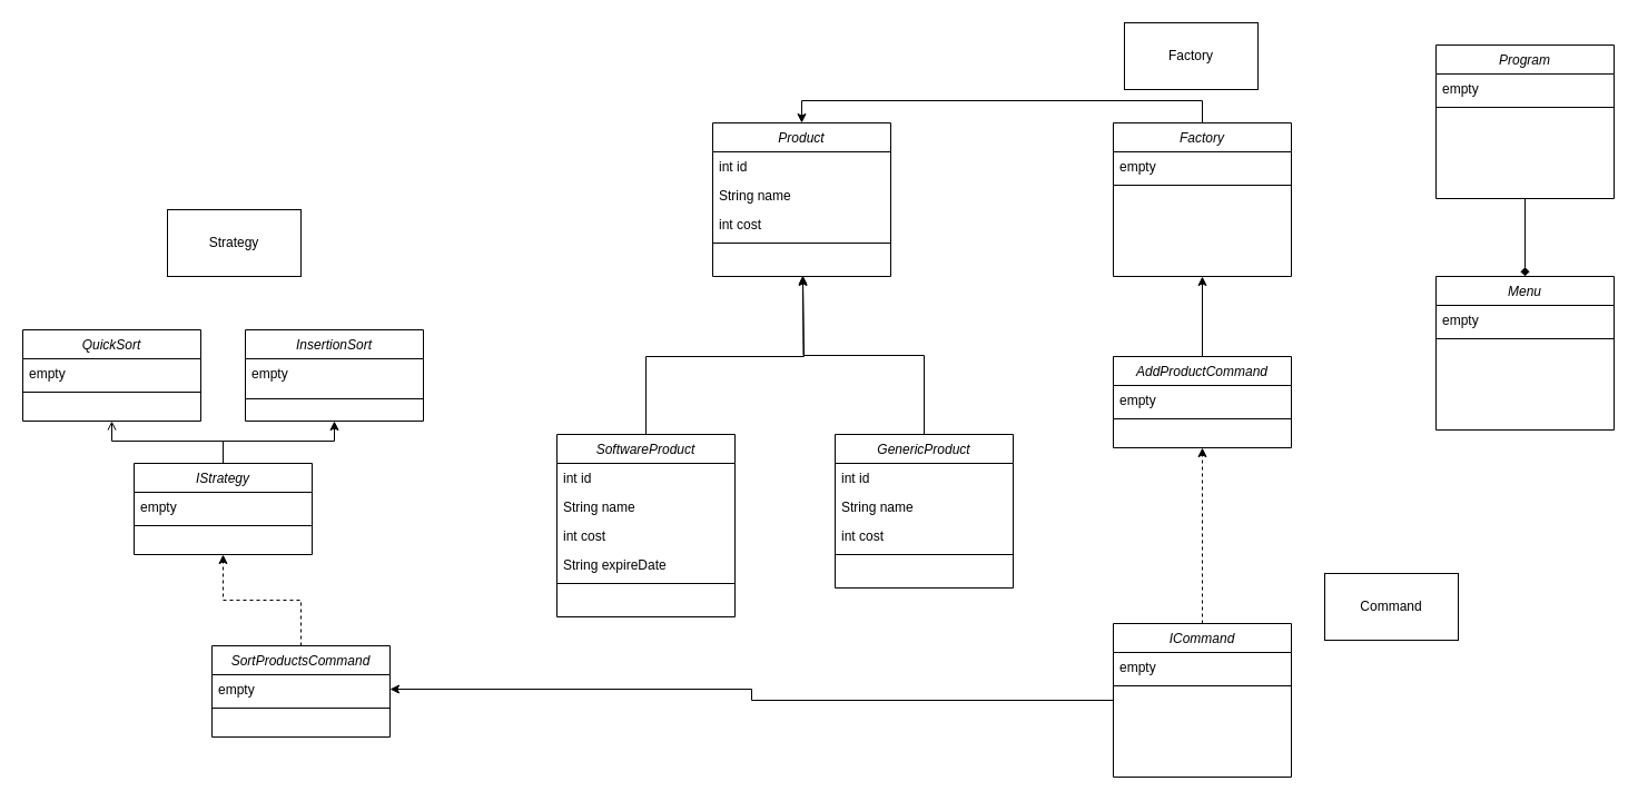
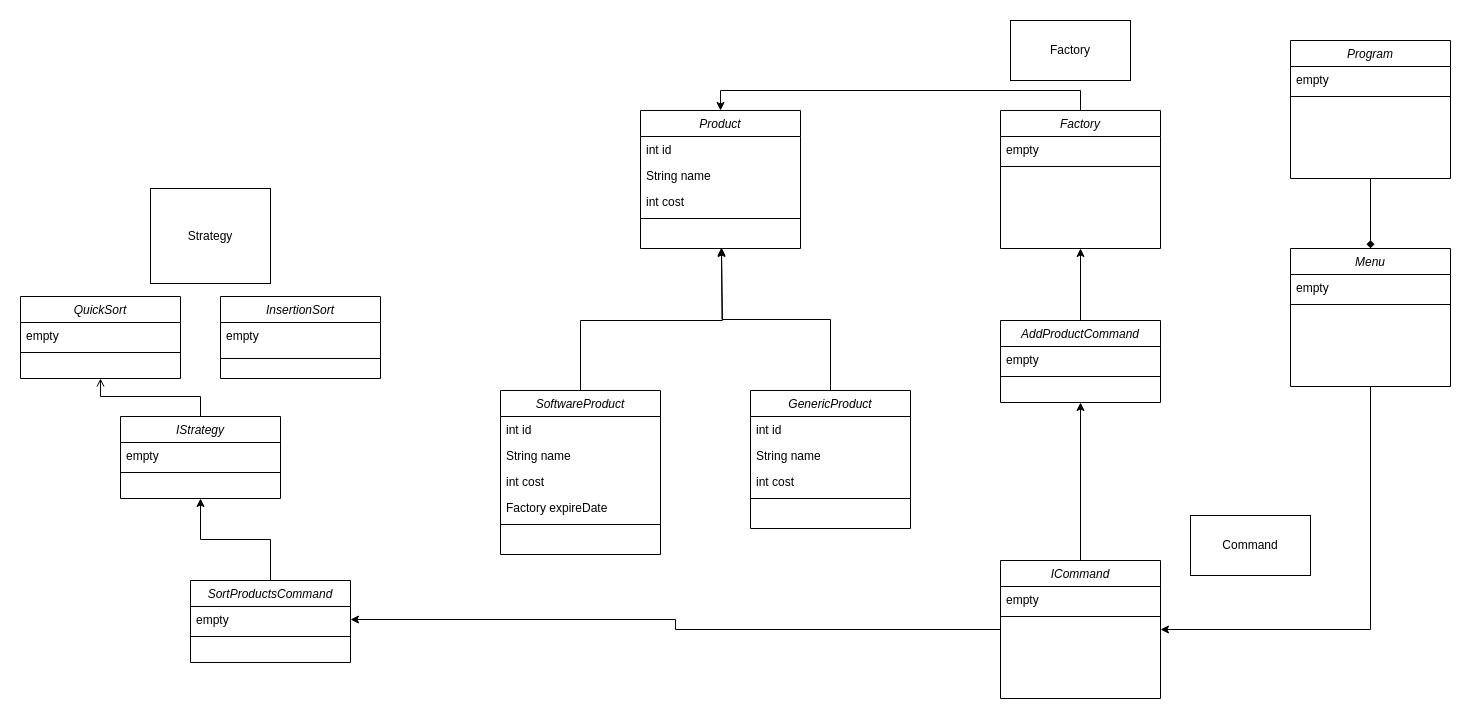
  <mxCell id="0" />
  <mxCell id="1" parent="0" />
  <mxCell id="2" value="Product" style="swimlane;fontStyle=2;align=center;verticalAlign=top;childLayout=stackLayout;horizontal=1;startSize=26;horizontalStack=0;resizeParent=1;resizeLast=0;collapsible=1;marginBottom=0;rounded=0;shadow=0;strokeWidth=1;" parent="1" vertex="1"><mxGeometry x="640" y="110" width="160" height="138" as="geometry"><mxRectangle x="230" y="140" width="160" height="26" as="alternateBounds" /></mxGeometry></mxCell>
  <mxCell id="3" value="int id" style="text;align=left;verticalAlign=top;spacingLeft=4;spacingRight=4;overflow=hidden;rotatable=0;points=[[0,0.5],[1,0.5]];portConstraint=eastwest;" parent="2" vertex="1"><mxGeometry y="26" width="160" height="26" as="geometry" /></mxCell>
  <mxCell id="4" value="String name" style="text;align=left;verticalAlign=top;spacingLeft=4;spacingRight=4;overflow=hidden;rotatable=0;points=[[0,0.5],[1,0.5]];portConstraint=eastwest;rounded=0;shadow=0;html=0;" parent="2" vertex="1"><mxGeometry y="52" width="160" height="26" as="geometry" /></mxCell>
  <mxCell id="5" value="int cost" style="text;align=left;verticalAlign=top;spacingLeft=4;spacingRight=4;overflow=hidden;rotatable=0;points=[[0,0.5],[1,0.5]];portConstraint=eastwest;rounded=0;shadow=0;html=0;" parent="2" vertex="1"><mxGeometry y="78" width="160" height="26" as="geometry" /></mxCell>
  <mxCell id="6" value="" style="line;html=1;strokeWidth=1;align=left;verticalAlign=middle;spacingTop=-1;spacingLeft=3;spacingRight=3;rotatable=0;labelPosition=right;points=[];portConstraint=eastwest;" parent="2" vertex="1"><mxGeometry y="104" width="160" height="8" as="geometry" /></mxCell>
  <mxCell id="7" style="edgeStyle=orthogonalEdgeStyle;rounded=0;orthogonalLoop=1;jettySize=auto;html=1;exitX=0.5;exitY=0;exitDx=0;exitDy=0;entryX=0.506;entryY=1;entryDx=0;entryDy=0;entryPerimeter=0;" edge="1" parent="1" source="8"><mxGeometry relative="1" as="geometry"><mxPoint x="720.96" y="248" as="targetPoint" /><Array as="points"><mxPoint x="580" y="320" /><mxPoint x="722" y="320" /></Array></mxGeometry></mxCell>
  <mxCell id="8" value="SoftwareProduct" style="swimlane;fontStyle=2;align=center;verticalAlign=top;childLayout=stackLayout;horizontal=1;startSize=26;horizontalStack=0;resizeParent=1;resizeLast=0;collapsible=1;marginBottom=0;rounded=0;shadow=0;strokeWidth=1;" vertex="1" parent="1"><mxGeometry x="500" y="390" width="160" height="164" as="geometry"><mxRectangle x="230" y="140" width="160" height="26" as="alternateBounds" /></mxGeometry></mxCell>
  <mxCell id="9" value="int id" style="text;align=left;verticalAlign=top;spacingLeft=4;spacingRight=4;overflow=hidden;rotatable=0;points=[[0,0.5],[1,0.5]];portConstraint=eastwest;" vertex="1" parent="8"><mxGeometry y="26" width="160" height="26" as="geometry" /></mxCell>
  <mxCell id="10" value="String name" style="text;align=left;verticalAlign=top;spacingLeft=4;spacingRight=4;overflow=hidden;rotatable=0;points=[[0,0.5],[1,0.5]];portConstraint=eastwest;rounded=0;shadow=0;html=0;" vertex="1" parent="8"><mxGeometry y="52" width="160" height="26" as="geometry" /></mxCell>
  <mxCell id="11" value="int cost" style="text;align=left;verticalAlign=top;spacingLeft=4;spacingRight=4;overflow=hidden;rotatable=0;points=[[0,0.5],[1,0.5]];portConstraint=eastwest;rounded=0;shadow=0;html=0;" vertex="1" parent="8"><mxGeometry y="78" width="160" height="26" as="geometry" /></mxCell>
- <mxCell id="12" value="String expireDate" style="text;align=left;verticalAlign=top;spacingLeft=4;spacingRight=4;overflow=hidden;rotatable=0;points=[[0,0.5],[1,0.5]];portConstraint=eastwest;rounded=0;shadow=0;html=0;" vertex="1" parent="8"><mxGeometry y="104" width="160" height="26" as="geometry" /></mxCell>
+ <mxCell id="12" value="Factory expireDate" style="text;align=left;verticalAlign=top;spacingLeft=4;spacingRight=4;overflow=hidden;rotatable=0;points=[[0,0.5],[1,0.5]];portConstraint=eastwest;rounded=0;shadow=0;html=0;" vertex="1" parent="8"><mxGeometry y="104" width="160" height="26" as="geometry" /></mxCell>
  <mxCell id="13" value="" style="line;html=1;strokeWidth=1;align=left;verticalAlign=middle;spacingTop=-1;spacingLeft=3;spacingRight=3;rotatable=0;labelPosition=right;points=[];portConstraint=eastwest;" vertex="1" parent="8"><mxGeometry y="130" width="160" height="8" as="geometry" /></mxCell>
  <mxCell id="14" value="GenericProduct" style="swimlane;fontStyle=2;align=center;verticalAlign=top;childLayout=stackLayout;horizontal=1;startSize=26;horizontalStack=0;resizeParent=1;resizeLast=0;collapsible=1;marginBottom=0;rounded=0;shadow=0;strokeWidth=1;" vertex="1" parent="1"><mxGeometry x="750" y="390" width="160" height="138" as="geometry"><mxRectangle x="230" y="140" width="160" height="26" as="alternateBounds" /></mxGeometry></mxCell>
  <mxCell id="15" value="int id" style="text;align=left;verticalAlign=top;spacingLeft=4;spacingRight=4;overflow=hidden;rotatable=0;points=[[0,0.5],[1,0.5]];portConstraint=eastwest;" vertex="1" parent="14"><mxGeometry y="26" width="160" height="26" as="geometry" /></mxCell>
  <mxCell id="16" value="String name" style="text;align=left;verticalAlign=top;spacingLeft=4;spacingRight=4;overflow=hidden;rotatable=0;points=[[0,0.5],[1,0.5]];portConstraint=eastwest;rounded=0;shadow=0;html=0;" vertex="1" parent="14"><mxGeometry y="52" width="160" height="26" as="geometry" /></mxCell>
  <mxCell id="17" value="int cost" style="text;align=left;verticalAlign=top;spacingLeft=4;spacingRight=4;overflow=hidden;rotatable=0;points=[[0,0.5],[1,0.5]];portConstraint=eastwest;rounded=0;shadow=0;html=0;" vertex="1" parent="14"><mxGeometry y="78" width="160" height="26" as="geometry" /></mxCell>
  <mxCell id="18" value="" style="line;html=1;strokeWidth=1;align=left;verticalAlign=middle;spacingTop=-1;spacingLeft=3;spacingRight=3;rotatable=0;labelPosition=right;points=[];portConstraint=eastwest;" vertex="1" parent="14"><mxGeometry y="104" width="160" height="8" as="geometry" /></mxCell>
  <mxCell id="19" style="edgeStyle=orthogonalEdgeStyle;rounded=0;orthogonalLoop=1;jettySize=auto;html=1;entryX=0.506;entryY=0.962;entryDx=0;entryDy=0;entryPerimeter=0;exitX=0.5;exitY=0;exitDx=0;exitDy=0;" edge="1" parent="1" source="14"><mxGeometry relative="1" as="geometry"><mxPoint x="720.96" y="247.012" as="targetPoint" /></mxGeometry></mxCell>
- <mxCell id="20" style="edgeStyle=orthogonalEdgeStyle;rounded=0;orthogonalLoop=1;jettySize=auto;html=1;entryX=0.5;entryY=1;entryDx=0;entryDy=0;dashed=1;" edge="1" parent="1" source="22" target="38"><mxGeometry relative="1" as="geometry" /></mxCell>
+ <mxCell id="20" style="edgeStyle=orthogonalEdgeStyle;rounded=0;orthogonalLoop=1;jettySize=auto;html=1;entryX=0.5;entryY=1;entryDx=0;entryDy=0;" edge="1" parent="1" source="22" target="38"><mxGeometry relative="1" as="geometry" /></mxCell>
  <mxCell id="21" style="edgeStyle=orthogonalEdgeStyle;rounded=0;orthogonalLoop=1;jettySize=auto;html=1;entryX=1;entryY=0.5;entryDx=0;entryDy=0;" edge="1" parent="1" source="22" target="55"><mxGeometry relative="1" as="geometry" /></mxCell>
  <mxCell id="22" value="ICommand" style="swimlane;fontStyle=2;align=center;verticalAlign=top;childLayout=stackLayout;horizontal=1;startSize=26;horizontalStack=0;resizeParent=1;resizeLast=0;collapsible=1;marginBottom=0;rounded=0;shadow=0;strokeWidth=1;" vertex="1" parent="1"><mxGeometry x="1000" y="560" width="160" height="138" as="geometry"><mxRectangle x="230" y="140" width="160" height="26" as="alternateBounds" /></mxGeometry></mxCell>
  <mxCell id="23" value="empty" style="text;align=left;verticalAlign=top;spacingLeft=4;spacingRight=4;overflow=hidden;rotatable=0;points=[[0,0.5],[1,0.5]];portConstraint=eastwest;" vertex="1" parent="22"><mxGeometry y="26" width="160" height="26" as="geometry" /></mxCell>
  <mxCell id="24" value="" style="line;html=1;strokeWidth=1;align=left;verticalAlign=middle;spacingTop=-1;spacingLeft=3;spacingRight=3;rotatable=0;labelPosition=right;points=[];portConstraint=eastwest;" vertex="1" parent="22"><mxGeometry y="52" width="160" height="8" as="geometry" /></mxCell>
  <mxCell id="25" style="edgeStyle=orthogonalEdgeStyle;rounded=0;orthogonalLoop=1;jettySize=auto;html=1;entryX=0.5;entryY=0;entryDx=0;entryDy=0;endArrow=diamond;" edge="1" parent="1" source="26" target="30"><mxGeometry relative="1" as="geometry" /></mxCell>
  <mxCell id="26" value="Program" style="swimlane;fontStyle=2;align=center;verticalAlign=top;childLayout=stackLayout;horizontal=1;startSize=26;horizontalStack=0;resizeParent=1;resizeLast=0;collapsible=1;marginBottom=0;rounded=0;shadow=0;strokeWidth=1;" vertex="1" parent="1"><mxGeometry x="1290" y="40" width="160" height="138" as="geometry"><mxRectangle x="230" y="140" width="160" height="26" as="alternateBounds" /></mxGeometry></mxCell>
  <mxCell id="27" value="empty&#10;" style="text;align=left;verticalAlign=top;spacingLeft=4;spacingRight=4;overflow=hidden;rotatable=0;points=[[0,0.5],[1,0.5]];portConstraint=eastwest;rounded=0;shadow=0;html=0;" vertex="1" parent="26"><mxGeometry y="26" width="160" height="26" as="geometry" /></mxCell>
  <mxCell id="28" value="" style="line;html=1;strokeWidth=1;align=left;verticalAlign=middle;spacingTop=-1;spacingLeft=3;spacingRight=3;rotatable=0;labelPosition=right;points=[];portConstraint=eastwest;" vertex="1" parent="26"><mxGeometry y="52" width="160" height="8" as="geometry" /></mxCell>
+ <mxCell id="29" style="edgeStyle=orthogonalEdgeStyle;rounded=0;orthogonalLoop=1;jettySize=auto;html=1;entryX=1;entryY=0.5;entryDx=0;entryDy=0;exitX=0.5;exitY=1;exitDx=0;exitDy=0;" edge="1" parent="1" source="30" target="22"><mxGeometry relative="1" as="geometry" /></mxCell>
  <mxCell id="30" value="Menu" style="swimlane;fontStyle=2;align=center;verticalAlign=top;childLayout=stackLayout;horizontal=1;startSize=26;horizontalStack=0;resizeParent=1;resizeLast=0;collapsible=1;marginBottom=0;rounded=0;shadow=0;strokeWidth=1;" vertex="1" parent="1"><mxGeometry x="1290" y="248" width="160" height="138" as="geometry"><mxRectangle x="230" y="140" width="160" height="26" as="alternateBounds" /></mxGeometry></mxCell>
  <mxCell id="31" value="empty&#10;" style="text;align=left;verticalAlign=top;spacingLeft=4;spacingRight=4;overflow=hidden;rotatable=0;points=[[0,0.5],[1,0.5]];portConstraint=eastwest;rounded=0;shadow=0;html=0;" vertex="1" parent="30"><mxGeometry y="26" width="160" height="26" as="geometry" /></mxCell>
  <mxCell id="32" value="" style="line;html=1;strokeWidth=1;align=left;verticalAlign=middle;spacingTop=-1;spacingLeft=3;spacingRight=3;rotatable=0;labelPosition=right;points=[];portConstraint=eastwest;" vertex="1" parent="30"><mxGeometry y="52" width="160" height="8" as="geometry" /></mxCell>
  <mxCell id="33" style="edgeStyle=orthogonalEdgeStyle;rounded=0;orthogonalLoop=1;jettySize=auto;html=1;entryX=0.5;entryY=0;entryDx=0;entryDy=0;exitX=0.5;exitY=0;exitDx=0;exitDy=0;" edge="1" parent="1" source="34" target="2"><mxGeometry relative="1" as="geometry" /></mxCell>
  <mxCell id="34" value="Factory" style="swimlane;fontStyle=2;align=center;verticalAlign=top;childLayout=stackLayout;horizontal=1;startSize=26;horizontalStack=0;resizeParent=1;resizeLast=0;collapsible=1;marginBottom=0;rounded=0;shadow=0;strokeWidth=1;" vertex="1" parent="1"><mxGeometry x="1000" y="110" width="160" height="138" as="geometry"><mxRectangle x="230" y="140" width="160" height="26" as="alternateBounds" /></mxGeometry></mxCell>
  <mxCell id="35" value="empty" style="text;align=left;verticalAlign=top;spacingLeft=4;spacingRight=4;overflow=hidden;rotatable=0;points=[[0,0.5],[1,0.5]];portConstraint=eastwest;" vertex="1" parent="34"><mxGeometry y="26" width="160" height="26" as="geometry" /></mxCell>
  <mxCell id="36" value="" style="line;html=1;strokeWidth=1;align=left;verticalAlign=middle;spacingTop=-1;spacingLeft=3;spacingRight=3;rotatable=0;labelPosition=right;points=[];portConstraint=eastwest;" vertex="1" parent="34"><mxGeometry y="52" width="160" height="8" as="geometry" /></mxCell>
  <mxCell id="37" style="edgeStyle=orthogonalEdgeStyle;rounded=0;orthogonalLoop=1;jettySize=auto;html=1;entryX=0.5;entryY=1;entryDx=0;entryDy=0;" edge="1" parent="1" source="38" target="34"><mxGeometry relative="1" as="geometry" /></mxCell>
  <mxCell id="38" value="AddProductCommand" style="swimlane;fontStyle=2;align=center;verticalAlign=top;childLayout=stackLayout;horizontal=1;startSize=26;horizontalStack=0;resizeParent=1;resizeLast=0;collapsible=1;marginBottom=0;rounded=0;shadow=0;strokeWidth=1;" vertex="1" parent="1"><mxGeometry x="1000" y="320" width="160" height="82" as="geometry"><mxRectangle x="230" y="140" width="160" height="26" as="alternateBounds" /></mxGeometry></mxCell>
  <mxCell id="39" value="empty" style="text;align=left;verticalAlign=top;spacingLeft=4;spacingRight=4;overflow=hidden;rotatable=0;points=[[0,0.5],[1,0.5]];portConstraint=eastwest;" vertex="1" parent="38"><mxGeometry y="26" width="160" height="26" as="geometry" /></mxCell>
  <mxCell id="40" value="" style="line;html=1;strokeWidth=1;align=left;verticalAlign=middle;spacingTop=-1;spacingLeft=3;spacingRight=3;rotatable=0;labelPosition=right;points=[];portConstraint=eastwest;" vertex="1" parent="38"><mxGeometry y="52" width="160" height="8" as="geometry" /></mxCell>
- <mxCell id="41" value="Strategy" style="rounded=0;whiteSpace=wrap;html=1;" vertex="1" parent="1"><mxGeometry x="150" y="188" width="120" height="60" as="geometry" /></mxCell>
+ <mxCell id="41" value="Strategy" style="rounded=0;whiteSpace=wrap;html=1;" vertex="1" parent="1"><mxGeometry x="150" y="188" width="120" height="95" as="geometry" /></mxCell>
  <mxCell id="42" value="QuickSort" style="swimlane;fontStyle=2;align=center;verticalAlign=top;childLayout=stackLayout;horizontal=1;startSize=26;horizontalStack=0;resizeParent=1;resizeLast=0;collapsible=1;marginBottom=0;rounded=0;shadow=0;strokeWidth=1;" vertex="1" parent="1"><mxGeometry x="20" y="296" width="160" height="82" as="geometry"><mxRectangle x="230" y="140" width="160" height="26" as="alternateBounds" /></mxGeometry></mxCell>
  <mxCell id="43" value="empty" style="text;align=left;verticalAlign=top;spacingLeft=4;spacingRight=4;overflow=hidden;rotatable=0;points=[[0,0.5],[1,0.5]];portConstraint=eastwest;" vertex="1" parent="42"><mxGeometry y="26" width="160" height="26" as="geometry" /></mxCell>
  <mxCell id="44" value="" style="line;html=1;strokeWidth=1;align=left;verticalAlign=middle;spacingTop=-1;spacingLeft=3;spacingRight=3;rotatable=0;labelPosition=right;points=[];portConstraint=eastwest;" vertex="1" parent="42"><mxGeometry y="52" width="160" height="8" as="geometry" /></mxCell>
  <mxCell id="45" value="InsertionSort" style="swimlane;fontStyle=2;align=center;verticalAlign=top;childLayout=stackLayout;horizontal=1;startSize=26;horizontalStack=0;resizeParent=1;resizeLast=0;collapsible=1;marginBottom=0;rounded=0;shadow=0;strokeWidth=1;" vertex="1" parent="1"><mxGeometry x="220" y="296" width="160" height="82" as="geometry"><mxRectangle x="230" y="140" width="160" height="26" as="alternateBounds" /></mxGeometry></mxCell>
  <mxCell id="46" value="empty" style="text;align=left;verticalAlign=top;spacingLeft=4;spacingRight=4;overflow=hidden;rotatable=0;points=[[0,0.5],[1,0.5]];portConstraint=eastwest;" vertex="1" parent="45"><mxGeometry y="26" width="160" height="32" as="geometry" /></mxCell>
  <mxCell id="47" value="" style="line;html=1;strokeWidth=1;align=left;verticalAlign=middle;spacingTop=-1;spacingLeft=3;spacingRight=3;rotatable=0;labelPosition=right;points=[];portConstraint=eastwest;" vertex="1" parent="45"><mxGeometry y="58" width="160" height="8" as="geometry" /></mxCell>
- <mxCell id="48" style="edgeStyle=orthogonalEdgeStyle;rounded=0;orthogonalLoop=1;jettySize=auto;html=1;entryX=0.5;entryY=1;entryDx=0;entryDy=0;" edge="1" parent="1" source="50" target="45"><mxGeometry relative="1" as="geometry" /></mxCell>
  <mxCell id="49" style="edgeStyle=orthogonalEdgeStyle;rounded=0;orthogonalLoop=1;jettySize=auto;html=1;entryX=0.5;entryY=1;entryDx=0;entryDy=0;endArrow=open;" edge="1" parent="1" source="50" target="42"><mxGeometry relative="1" as="geometry" /></mxCell>
  <mxCell id="50" value="IStrategy" style="swimlane;fontStyle=2;align=center;verticalAlign=top;childLayout=stackLayout;horizontal=1;startSize=26;horizontalStack=0;resizeParent=1;resizeLast=0;collapsible=1;marginBottom=0;rounded=0;shadow=0;strokeWidth=1;" vertex="1" parent="1"><mxGeometry x="120" y="416" width="160" height="82" as="geometry"><mxRectangle x="230" y="140" width="160" height="26" as="alternateBounds" /></mxGeometry></mxCell>
  <mxCell id="51" value="empty" style="text;align=left;verticalAlign=top;spacingLeft=4;spacingRight=4;overflow=hidden;rotatable=0;points=[[0,0.5],[1,0.5]];portConstraint=eastwest;" vertex="1" parent="50"><mxGeometry y="26" width="160" height="26" as="geometry" /></mxCell>
  <mxCell id="52" value="" style="line;html=1;strokeWidth=1;align=left;verticalAlign=middle;spacingTop=-1;spacingLeft=3;spacingRight=3;rotatable=0;labelPosition=right;points=[];portConstraint=eastwest;" vertex="1" parent="50"><mxGeometry y="52" width="160" height="8" as="geometry" /></mxCell>
- <mxCell id="53" value="" style="edgeStyle=orthogonalEdgeStyle;rounded=0;orthogonalLoop=1;jettySize=auto;html=1;entryX=0.5;entryY=1;entryDx=0;entryDy=0;dashed=1;" edge="1" parent="1" source="54" target="50"><mxGeometry relative="1" as="geometry" /></mxCell>
+ <mxCell id="53" value="" style="edgeStyle=orthogonalEdgeStyle;rounded=0;orthogonalLoop=1;jettySize=auto;html=1;entryX=0.5;entryY=1;entryDx=0;entryDy=0;" edge="1" parent="1" source="54" target="50"><mxGeometry relative="1" as="geometry" /></mxCell>
  <mxCell id="54" value="SortProductsCommand" style="swimlane;fontStyle=2;align=center;verticalAlign=top;childLayout=stackLayout;horizontal=1;startSize=26;horizontalStack=0;resizeParent=1;resizeLast=0;collapsible=1;marginBottom=0;rounded=0;shadow=0;strokeWidth=1;" vertex="1" parent="1"><mxGeometry x="190" y="580" width="160" height="82" as="geometry"><mxRectangle x="230" y="140" width="160" height="26" as="alternateBounds" /></mxGeometry></mxCell>
  <mxCell id="55" value="empty" style="text;align=left;verticalAlign=top;spacingLeft=4;spacingRight=4;overflow=hidden;rotatable=0;points=[[0,0.5],[1,0.5]];portConstraint=eastwest;" vertex="1" parent="54"><mxGeometry y="26" width="160" height="26" as="geometry" /></mxCell>
  <mxCell id="56" value="" style="line;html=1;strokeWidth=1;align=left;verticalAlign=middle;spacingTop=-1;spacingLeft=3;spacingRight=3;rotatable=0;labelPosition=right;points=[];portConstraint=eastwest;" vertex="1" parent="54"><mxGeometry y="52" width="160" height="8" as="geometry" /></mxCell>
  <mxCell id="57" value="Factory" style="rounded=0;whiteSpace=wrap;html=1;" vertex="1" parent="1"><mxGeometry x="1010" y="20" width="120" height="60" as="geometry" /></mxCell>
  <mxCell id="58" value="Command" style="rounded=0;whiteSpace=wrap;html=1;" vertex="1" parent="1"><mxGeometry x="1190" y="515" width="120" height="60" as="geometry" /></mxCell>
